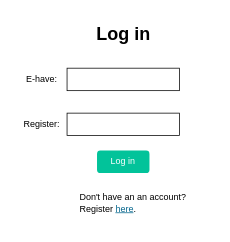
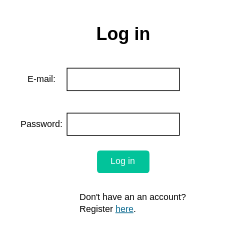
  <mxCell id="0" />
  <mxCell id="1" parent="0" />
  <mxCell id="2" value="" style="rounded=0;whiteSpace=wrap;html=1;align=left;" parent="1" vertex="1"><mxGeometry x="89" y="90" width="150" height="30" as="geometry" /></mxCell>
- <mxCell id="3" value="E-have:" style="text;html=1;align=center;verticalAlign=middle;resizable=0;points=[];autosize=1;" parent="1" vertex="1"><mxGeometry x="30" y="95" width="50" height="20" as="geometry" /></mxCell>
+ <mxCell id="3" value="E-mail:" style="text;html=1;align=center;verticalAlign=middle;resizable=0;points=[];autosize=1;" parent="1" vertex="1"><mxGeometry x="30" y="95" width="50" height="20" as="geometry" /></mxCell>
  <mxCell id="4" value="&lt;h1&gt;Log in&lt;/h1&gt;" style="text;html=1;align=center;verticalAlign=middle;resizable=0;points=[];autosize=1;" parent="1" vertex="1"><mxGeometry x="119" y="20" width="90" height="50" as="geometry" /></mxCell>
  <mxCell id="5" value="" style="rounded=0;whiteSpace=wrap;html=1;align=left;" parent="1" vertex="1"><mxGeometry x="89" y="150" width="150" height="30" as="geometry" /></mxCell>
- <mxCell id="6" value="Register:" style="text;html=1;align=center;verticalAlign=middle;resizable=0;points=[];autosize=1;" parent="1" vertex="1"><mxGeometry x="20" y="155" width="70" height="20" as="geometry" /></mxCell>
+ <mxCell id="6" value="Password:" style="text;html=1;align=center;verticalAlign=middle;resizable=0;points=[];autosize=1;" parent="1" vertex="1"><mxGeometry x="20" y="155" width="70" height="20" as="geometry" /></mxCell>
  <mxCell id="7" value="Don't have an an account?&lt;br&gt;Register &lt;font color=&quot;#05668d&quot;&gt;&lt;u&gt;here&lt;/u&gt;&lt;/font&gt;." style="rounded=0;whiteSpace=wrap;html=1;align=left;strokeColor=none;fillColor=none;" parent="1" vertex="1"><mxGeometry x="104" y="240" width="181" height="60" as="geometry" /></mxCell>
  <mxCell id="8" value="&lt;font color=&quot;#ffffff&quot;&gt;Log in&lt;/font&gt;" style="rounded=1;whiteSpace=wrap;html=1;glass=0;fillColor=#02c39a;strokeColor=none;" vertex="1" parent="1"><mxGeometry x="129" y="200" width="70" height="30" as="geometry" /></mxCell>
